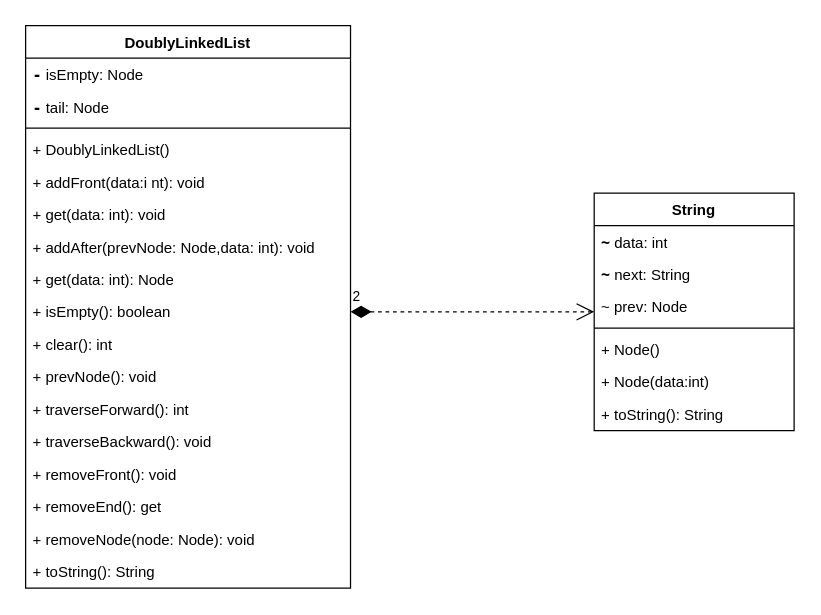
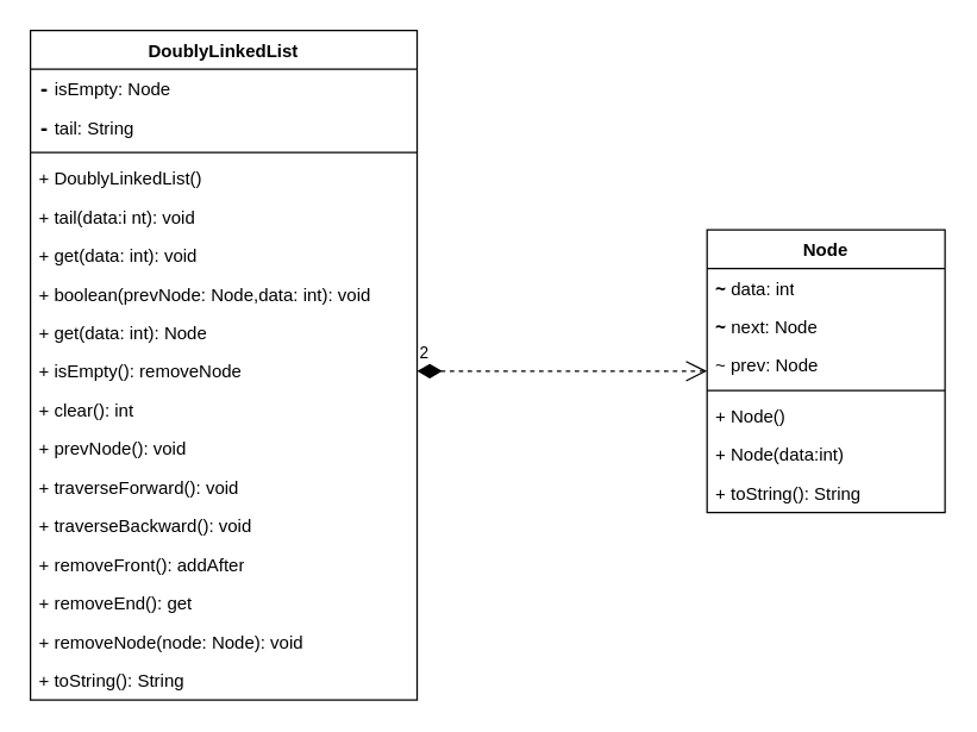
  <mxCell id="0" />
  <mxCell id="1" parent="0" />
- <mxCell id="2" value="String" style="swimlane;fontStyle=1;align=center;verticalAlign=top;childLayout=stackLayout;horizontal=1;startSize=26;horizontalStack=0;resizeParent=1;resizeParentMax=0;resizeLast=0;collapsible=1;marginBottom=0;whiteSpace=wrap;html=1;" parent="1" vertex="1"><mxGeometry x="475" y="154" width="160" height="190" as="geometry"><mxRectangle x="440" y="160" width="70" height="30" as="alternateBounds" /></mxGeometry></mxCell>
+ <mxCell id="2" value="Node" style="swimlane;fontStyle=1;align=center;verticalAlign=top;childLayout=stackLayout;horizontal=1;startSize=26;horizontalStack=0;resizeParent=1;resizeParentMax=0;resizeLast=0;collapsible=1;marginBottom=0;whiteSpace=wrap;html=1;" parent="1" vertex="1"><mxGeometry x="475" y="154" width="160" height="190" as="geometry"><mxRectangle x="440" y="160" width="70" height="30" as="alternateBounds" /></mxGeometry></mxCell>
  <mxCell id="3" value="&lt;b&gt;&lt;code&gt;~&lt;/code&gt;&lt;/b&gt;&amp;nbsp;data: int" style="text;strokeColor=none;fillColor=none;align=left;verticalAlign=top;spacingLeft=4;spacingRight=4;overflow=hidden;rotatable=0;points=[[0,0.5],[1,0.5]];portConstraint=eastwest;whiteSpace=wrap;html=1;" parent="2" vertex="1"><mxGeometry y="26" width="160" height="26" as="geometry" /></mxCell>
- <mxCell id="4" value="&lt;b&gt;&lt;code&gt;~&lt;/code&gt;&lt;/b&gt;&amp;nbsp;next: String" style="text;strokeColor=none;fillColor=none;align=left;verticalAlign=top;spacingLeft=4;spacingRight=4;overflow=hidden;rotatable=0;points=[[0,0.5],[1,0.5]];portConstraint=eastwest;whiteSpace=wrap;html=1;" parent="2" vertex="1"><mxGeometry y="52" width="160" height="26" as="geometry" /></mxCell>
+ <mxCell id="4" value="&lt;b&gt;&lt;code&gt;~&lt;/code&gt;&lt;/b&gt;&amp;nbsp;next: Node" style="text;strokeColor=none;fillColor=none;align=left;verticalAlign=top;spacingLeft=4;spacingRight=4;overflow=hidden;rotatable=0;points=[[0,0.5],[1,0.5]];portConstraint=eastwest;whiteSpace=wrap;html=1;" parent="2" vertex="1"><mxGeometry y="52" width="160" height="26" as="geometry" /></mxCell>
  <mxCell id="5" value="~ prev: Node" style="text;strokeColor=none;fillColor=none;align=left;verticalAlign=top;spacingLeft=4;spacingRight=4;overflow=hidden;rotatable=0;points=[[0,0.5],[1,0.5]];portConstraint=eastwest;whiteSpace=wrap;html=1;" parent="2" vertex="1"><mxGeometry y="78" width="160" height="26" as="geometry" /></mxCell>
  <mxCell id="6" value="" style="line;strokeWidth=1;fillColor=none;align=left;verticalAlign=middle;spacingTop=-1;spacingLeft=3;spacingRight=3;rotatable=0;labelPosition=right;points=[];portConstraint=eastwest;strokeColor=inherit;" parent="2" vertex="1"><mxGeometry y="104" width="160" height="8" as="geometry" /></mxCell>
  <mxCell id="7" value="+ Node()" style="text;strokeColor=none;fillColor=none;align=left;verticalAlign=top;spacingLeft=4;spacingRight=4;overflow=hidden;rotatable=0;points=[[0,0.5],[1,0.5]];portConstraint=eastwest;whiteSpace=wrap;html=1;" parent="2" vertex="1"><mxGeometry y="112" width="160" height="26" as="geometry" /></mxCell>
  <mxCell id="8" value="+ Node(data:int)" style="text;strokeColor=none;fillColor=none;align=left;verticalAlign=top;spacingLeft=4;spacingRight=4;overflow=hidden;rotatable=0;points=[[0,0.5],[1,0.5]];portConstraint=eastwest;whiteSpace=wrap;html=1;" parent="2" vertex="1"><mxGeometry y="138" width="160" height="26" as="geometry" /></mxCell>
  <mxCell id="9" value="+ toString(): String" style="text;strokeColor=none;fillColor=none;align=left;verticalAlign=top;spacingLeft=4;spacingRight=4;overflow=hidden;rotatable=0;points=[[0,0.5],[1,0.5]];portConstraint=eastwest;whiteSpace=wrap;html=1;" parent="2" vertex="1"><mxGeometry y="164" width="160" height="26" as="geometry" /></mxCell>
  <mxCell id="10" value="2" style="endArrow=open;html=1;endSize=12;startArrow=diamondThin;startSize=14;startFill=1;edgeStyle=orthogonalEdgeStyle;align=left;verticalAlign=bottom;rounded=0;entryX=0;entryY=0.5;entryDx=0;entryDy=0;exitX=1;exitY=0.5;exitDx=0;exitDy=0;dashed=1;" parent="1" source="20" target="2" edge="1"><mxGeometry x="-1" y="3" relative="1" as="geometry"><mxPoint x="325" y="249" as="sourcePoint" /><mxPoint x="445" y="164" as="targetPoint" /></mxGeometry></mxCell>
  <mxCell id="11" value="DoublyLinkedList" style="swimlane;fontStyle=1;align=center;verticalAlign=top;childLayout=stackLayout;horizontal=1;startSize=26;horizontalStack=0;resizeParent=1;resizeParentMax=0;resizeLast=0;collapsible=1;marginBottom=0;whiteSpace=wrap;html=1;" vertex="1" parent="1"><mxGeometry x="20" y="20" width="260" height="450" as="geometry" /></mxCell>
  <mxCell id="12" value="&lt;font face=&quot;monospace&quot;&gt;&lt;b&gt;-&lt;/b&gt;&lt;/font&gt; isEmpty: Node" style="text;strokeColor=none;fillColor=none;align=left;verticalAlign=top;spacingLeft=4;spacingRight=4;overflow=hidden;rotatable=0;points=[[0,0.5],[1,0.5]];portConstraint=eastwest;whiteSpace=wrap;html=1;" vertex="1" parent="11"><mxGeometry y="26" width="260" height="26" as="geometry" /></mxCell>
- <mxCell id="13" value="&lt;font face=&quot;monospace&quot;&gt;&lt;b&gt;-&lt;/b&gt;&lt;/font&gt; tail: Node" style="text;strokeColor=none;fillColor=none;align=left;verticalAlign=top;spacingLeft=4;spacingRight=4;overflow=hidden;rotatable=0;points=[[0,0.5],[1,0.5]];portConstraint=eastwest;whiteSpace=wrap;html=1;" vertex="1" parent="11"><mxGeometry y="52" width="260" height="26" as="geometry" /></mxCell>
+ <mxCell id="13" value="&lt;font face=&quot;monospace&quot;&gt;&lt;b&gt;-&lt;/b&gt;&lt;/font&gt; tail: String" style="text;strokeColor=none;fillColor=none;align=left;verticalAlign=top;spacingLeft=4;spacingRight=4;overflow=hidden;rotatable=0;points=[[0,0.5],[1,0.5]];portConstraint=eastwest;whiteSpace=wrap;html=1;" vertex="1" parent="11"><mxGeometry y="52" width="260" height="26" as="geometry" /></mxCell>
  <mxCell id="14" value="" style="line;strokeWidth=1;fillColor=none;align=left;verticalAlign=middle;spacingTop=-1;spacingLeft=3;spacingRight=3;rotatable=0;labelPosition=right;points=[];portConstraint=eastwest;strokeColor=inherit;" vertex="1" parent="11"><mxGeometry y="78" width="260" height="8" as="geometry" /></mxCell>
  <mxCell id="15" value="+ DoublyLinkedList()" style="text;strokeColor=none;fillColor=none;align=left;verticalAlign=top;spacingLeft=4;spacingRight=4;overflow=hidden;rotatable=0;points=[[0,0.5],[1,0.5]];portConstraint=eastwest;whiteSpace=wrap;html=1;" vertex="1" parent="11"><mxGeometry y="86" width="260" height="26" as="geometry" /></mxCell>
- <mxCell id="16" value="+ addFront(data:i nt): void" style="text;strokeColor=none;fillColor=none;align=left;verticalAlign=top;spacingLeft=4;spacingRight=4;overflow=hidden;rotatable=0;points=[[0,0.5],[1,0.5]];portConstraint=eastwest;whiteSpace=wrap;html=1;" vertex="1" parent="11"><mxGeometry y="112" width="260" height="26" as="geometry" /></mxCell>
+ <mxCell id="16" value="+ tail(data:i nt): void" style="text;strokeColor=none;fillColor=none;align=left;verticalAlign=top;spacingLeft=4;spacingRight=4;overflow=hidden;rotatable=0;points=[[0,0.5],[1,0.5]];portConstraint=eastwest;whiteSpace=wrap;html=1;" vertex="1" parent="11"><mxGeometry y="112" width="260" height="26" as="geometry" /></mxCell>
  <mxCell id="17" value="+ get(data: int): void" style="text;strokeColor=none;fillColor=none;align=left;verticalAlign=top;spacingLeft=4;spacingRight=4;overflow=hidden;rotatable=0;points=[[0,0.5],[1,0.5]];portConstraint=eastwest;whiteSpace=wrap;html=1;" vertex="1" parent="11"><mxGeometry y="138" width="260" height="26" as="geometry" /></mxCell>
- <mxCell id="18" value="+ addAfter(prevNode: Node,data: int): void" style="text;strokeColor=none;fillColor=none;align=left;verticalAlign=top;spacingLeft=4;spacingRight=4;overflow=hidden;rotatable=0;points=[[0,0.5],[1,0.5]];portConstraint=eastwest;whiteSpace=wrap;html=1;" vertex="1" parent="11"><mxGeometry y="164" width="260" height="26" as="geometry" /></mxCell>
+ <mxCell id="18" value="+ boolean(prevNode: Node,data: int): void" style="text;strokeColor=none;fillColor=none;align=left;verticalAlign=top;spacingLeft=4;spacingRight=4;overflow=hidden;rotatable=0;points=[[0,0.5],[1,0.5]];portConstraint=eastwest;whiteSpace=wrap;html=1;" vertex="1" parent="11"><mxGeometry y="164" width="260" height="26" as="geometry" /></mxCell>
  <mxCell id="19" value="+ get(data: int): Node" style="text;strokeColor=none;fillColor=none;align=left;verticalAlign=top;spacingLeft=4;spacingRight=4;overflow=hidden;rotatable=0;points=[[0,0.5],[1,0.5]];portConstraint=eastwest;whiteSpace=wrap;html=1;" vertex="1" parent="11"><mxGeometry y="190" width="260" height="26" as="geometry" /></mxCell>
- <mxCell id="20" value="+ isEmpty(): boolean" style="text;strokeColor=none;fillColor=none;align=left;verticalAlign=top;spacingLeft=4;spacingRight=4;overflow=hidden;rotatable=0;points=[[0,0.5],[1,0.5]];portConstraint=eastwest;whiteSpace=wrap;html=1;" vertex="1" parent="11"><mxGeometry y="216" width="260" height="26" as="geometry" /></mxCell>
+ <mxCell id="20" value="+ isEmpty(): removeNode" style="text;strokeColor=none;fillColor=none;align=left;verticalAlign=top;spacingLeft=4;spacingRight=4;overflow=hidden;rotatable=0;points=[[0,0.5],[1,0.5]];portConstraint=eastwest;whiteSpace=wrap;html=1;" vertex="1" parent="11"><mxGeometry y="216" width="260" height="26" as="geometry" /></mxCell>
  <mxCell id="21" value="+ clear(): int" style="text;strokeColor=none;fillColor=none;align=left;verticalAlign=top;spacingLeft=4;spacingRight=4;overflow=hidden;rotatable=0;points=[[0,0.5],[1,0.5]];portConstraint=eastwest;whiteSpace=wrap;html=1;" vertex="1" parent="11"><mxGeometry y="242" width="260" height="26" as="geometry" /></mxCell>
  <mxCell id="22" value="+ prevNode(): void" style="text;strokeColor=none;fillColor=none;align=left;verticalAlign=top;spacingLeft=4;spacingRight=4;overflow=hidden;rotatable=0;points=[[0,0.5],[1,0.5]];portConstraint=eastwest;whiteSpace=wrap;html=1;" vertex="1" parent="11"><mxGeometry y="268" width="260" height="26" as="geometry" /></mxCell>
- <mxCell id="23" value="+ traverseForward(): int" style="text;strokeColor=none;fillColor=none;align=left;verticalAlign=top;spacingLeft=4;spacingRight=4;overflow=hidden;rotatable=0;points=[[0,0.5],[1,0.5]];portConstraint=eastwest;whiteSpace=wrap;html=1;" vertex="1" parent="11"><mxGeometry y="294" width="260" height="26" as="geometry" /></mxCell>
+ <mxCell id="23" value="+ traverseForward(): void" style="text;strokeColor=none;fillColor=none;align=left;verticalAlign=top;spacingLeft=4;spacingRight=4;overflow=hidden;rotatable=0;points=[[0,0.5],[1,0.5]];portConstraint=eastwest;whiteSpace=wrap;html=1;" vertex="1" parent="11"><mxGeometry y="294" width="260" height="26" as="geometry" /></mxCell>
  <mxCell id="24" value="+ traverseBackward(): void" style="text;strokeColor=none;fillColor=none;align=left;verticalAlign=top;spacingLeft=4;spacingRight=4;overflow=hidden;rotatable=0;points=[[0,0.5],[1,0.5]];portConstraint=eastwest;whiteSpace=wrap;html=1;" vertex="1" parent="11"><mxGeometry y="320" width="260" height="26" as="geometry" /></mxCell>
- <mxCell id="25" value="+ removeFront(): void" style="text;strokeColor=none;fillColor=none;align=left;verticalAlign=top;spacingLeft=4;spacingRight=4;overflow=hidden;rotatable=0;points=[[0,0.5],[1,0.5]];portConstraint=eastwest;whiteSpace=wrap;html=1;" vertex="1" parent="11"><mxGeometry y="346" width="260" height="26" as="geometry" /></mxCell>
+ <mxCell id="25" value="+ removeFront(): addAfter" style="text;strokeColor=none;fillColor=none;align=left;verticalAlign=top;spacingLeft=4;spacingRight=4;overflow=hidden;rotatable=0;points=[[0,0.5],[1,0.5]];portConstraint=eastwest;whiteSpace=wrap;html=1;" vertex="1" parent="11"><mxGeometry y="346" width="260" height="26" as="geometry" /></mxCell>
  <mxCell id="26" value="+ removeEnd(): get" style="text;strokeColor=none;fillColor=none;align=left;verticalAlign=top;spacingLeft=4;spacingRight=4;overflow=hidden;rotatable=0;points=[[0,0.5],[1,0.5]];portConstraint=eastwest;whiteSpace=wrap;html=1;" vertex="1" parent="11"><mxGeometry y="372" width="260" height="26" as="geometry" /></mxCell>
  <mxCell id="27" value="+ removeNode(node: Node): void" style="text;strokeColor=none;fillColor=none;align=left;verticalAlign=top;spacingLeft=4;spacingRight=4;overflow=hidden;rotatable=0;points=[[0,0.5],[1,0.5]];portConstraint=eastwest;whiteSpace=wrap;html=1;" vertex="1" parent="11"><mxGeometry y="398" width="260" height="26" as="geometry" /></mxCell>
  <mxCell id="28" value="+ toString(): String" style="text;strokeColor=none;fillColor=none;align=left;verticalAlign=top;spacingLeft=4;spacingRight=4;overflow=hidden;rotatable=0;points=[[0,0.5],[1,0.5]];portConstraint=eastwest;whiteSpace=wrap;html=1;" vertex="1" parent="11"><mxGeometry y="424" width="260" height="26" as="geometry" /></mxCell>
